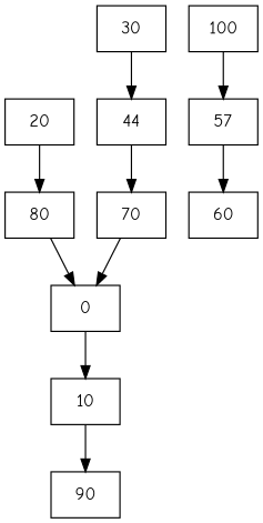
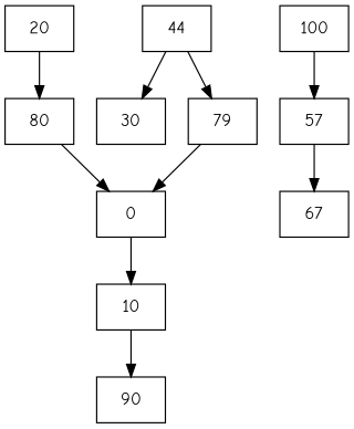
  digraph {
    fontname="Comic Neue"
    rankdir=TB
    node [fontname="Comic Neue" shape=record]
    edge [fontname="Comic Neue"]
    n1 [label=20]
    n2 [label=80]
    n3 [label=0]
    n4 [label=30]
    n5 [label=44]
-   n6 [label=70]
+   n6 [label=79]
    n7 [label=10]
    n8 [label=90]
    n9 [label=100]
    n10 [label=57]
-   n11 [label=60]
+   n11 [label=67]
    n1 -> n2
    n2 -> n3
    n3 -> n7
-   n4 -> n5
+   n5 -> n4
    n5 -> n6
    n6 -> n3
    n7 -> n8
    n9 -> n10
    n10 -> n11
  }
